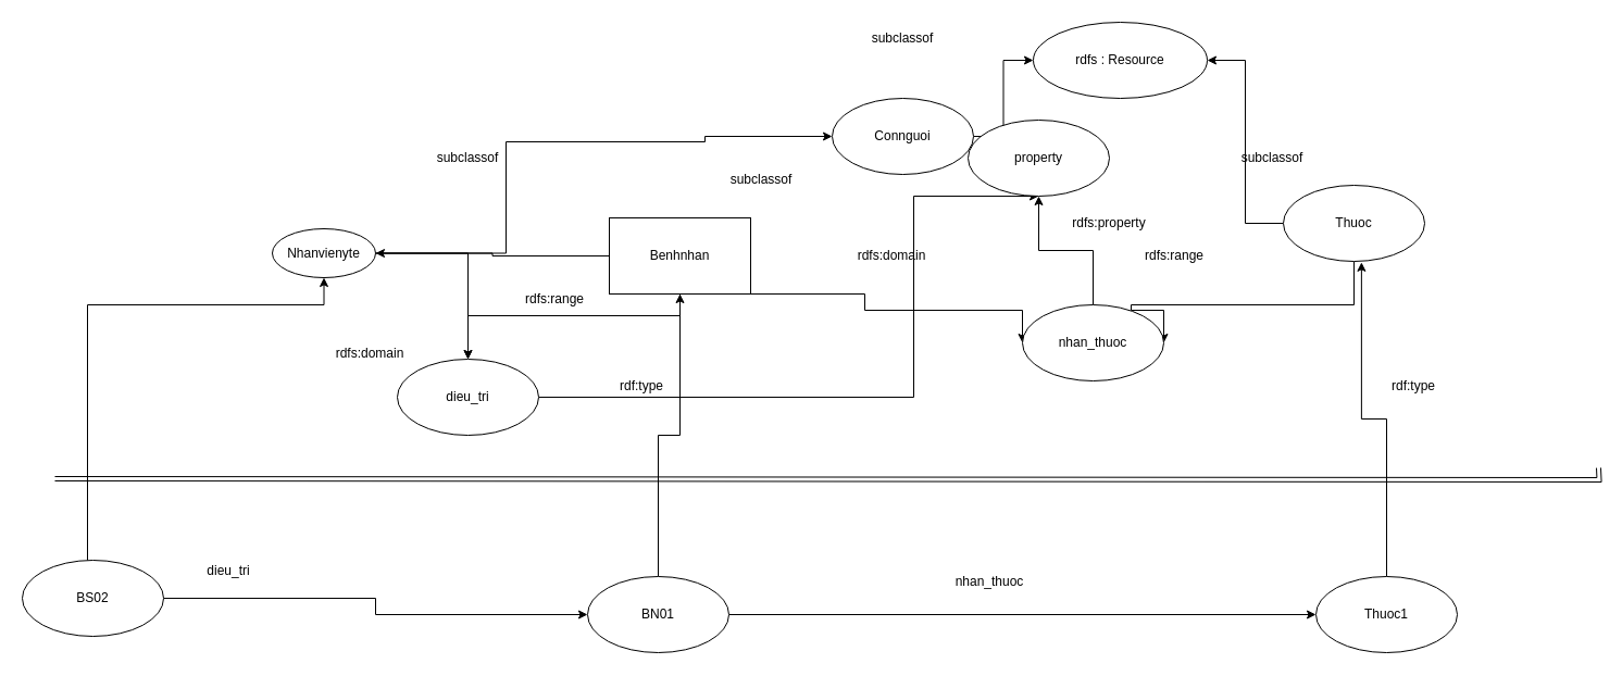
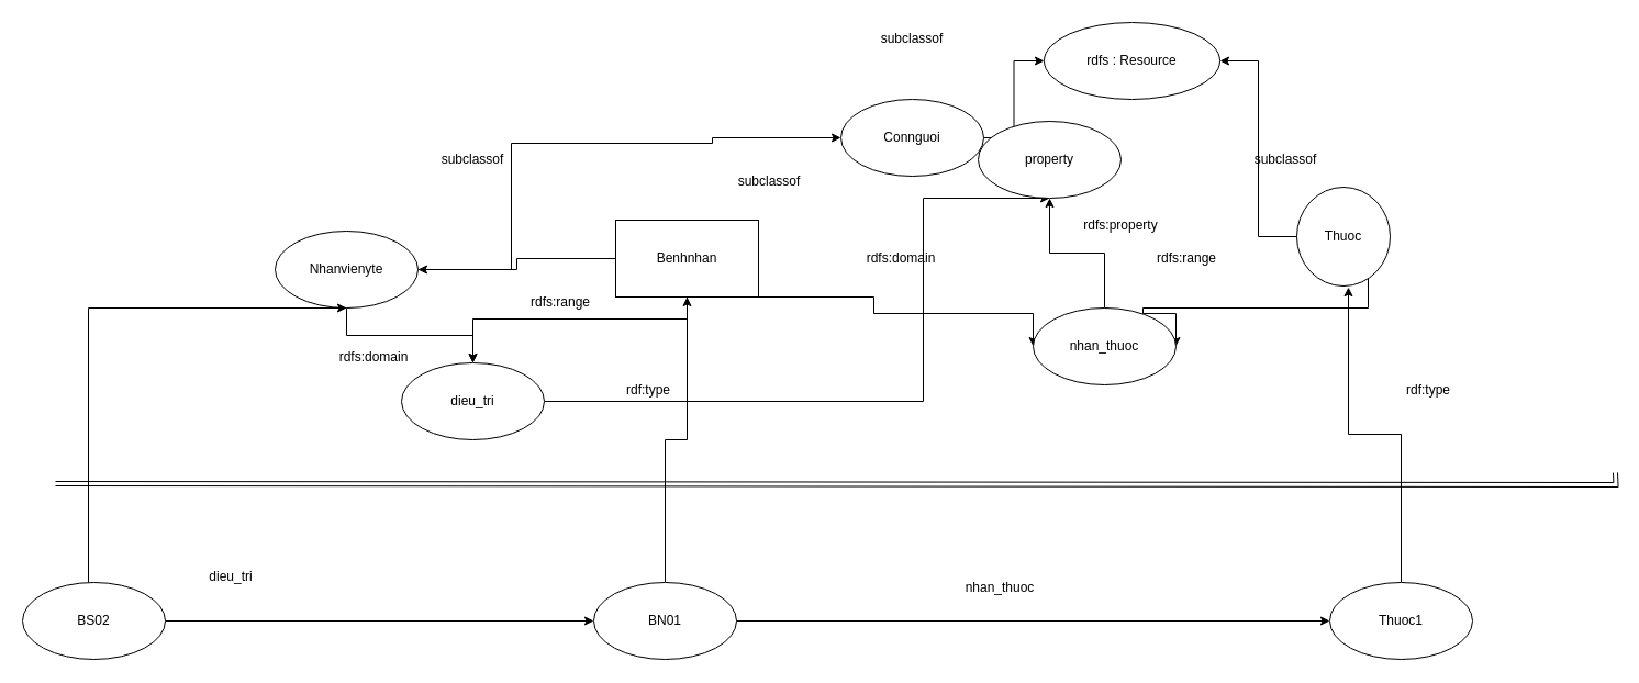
  <mxCell id="0" />
  <mxCell id="1" parent="0" />
  <mxCell id="2" value="rdfs : Resource" style="ellipse;whiteSpace=wrap;html=1;" parent="1" vertex="1"><mxGeometry x="950" y="20" width="160" height="70" as="geometry" /></mxCell>
  <mxCell id="3" style="edgeStyle=orthogonalEdgeStyle;rounded=0;orthogonalLoop=1;jettySize=auto;html=1;entryX=0;entryY=0.5;entryDx=0;entryDy=0;" edge="1" parent="1" source="5" target="7"><mxGeometry relative="1" as="geometry" /></mxCell>
  <mxCell id="4" style="edgeStyle=orthogonalEdgeStyle;rounded=0;orthogonalLoop=1;jettySize=auto;html=1;entryX=0.5;entryY=1;entryDx=0;entryDy=0;" edge="1" parent="1" source="5" target="13"><mxGeometry relative="1" as="geometry" /></mxCell>
  <mxCell id="5" value="BN01" style="ellipse;whiteSpace=wrap;html=1;" vertex="1" parent="1"><mxGeometry x="540" y="530" width="130" height="70" as="geometry" /></mxCell>
  <mxCell id="6" style="edgeStyle=orthogonalEdgeStyle;rounded=0;orthogonalLoop=1;jettySize=auto;html=1;entryX=0.553;entryY=1.012;entryDx=0;entryDy=0;entryPerimeter=0;" edge="1" parent="1" source="7" target="20"><mxGeometry relative="1" as="geometry" /></mxCell>
  <mxCell id="7" value="Thuoc1" style="ellipse;whiteSpace=wrap;html=1;" vertex="1" parent="1"><mxGeometry x="1210" y="530" width="130" height="70" as="geometry" /></mxCell>
  <mxCell id="8" value="nhan_thuoc" style="text;html=1;strokeColor=none;fillColor=none;align=center;verticalAlign=middle;whiteSpace=wrap;rounded=0;" vertex="1" parent="1"><mxGeometry x="880" y="520" width="60" height="30" as="geometry" /></mxCell>
  <mxCell id="9" value="" style="shape=link;html=1;rounded=0;edgeStyle=orthogonalEdgeStyle;" edge="1" parent="1"><mxGeometry width="100" relative="1" as="geometry"><mxPoint x="50" y="440" as="sourcePoint" /><mxPoint x="1470" y="430" as="targetPoint" /></mxGeometry></mxCell>
  <mxCell id="10" style="edgeStyle=orthogonalEdgeStyle;rounded=0;orthogonalLoop=1;jettySize=auto;html=1;" edge="1" parent="1" source="13" target="30"><mxGeometry relative="1" as="geometry" /></mxCell>
  <mxCell id="11" style="edgeStyle=orthogonalEdgeStyle;rounded=0;orthogonalLoop=1;jettySize=auto;html=1;entryX=0;entryY=0.5;entryDx=0;entryDy=0;" edge="1" parent="1" source="13" target="25"><mxGeometry relative="1" as="geometry"><Array as="points"><mxPoint x="795" y="270" /><mxPoint x="795" y="285" /></Array></mxGeometry></mxCell>
  <mxCell id="12" style="edgeStyle=orthogonalEdgeStyle;rounded=0;orthogonalLoop=1;jettySize=auto;html=1;entryX=0.5;entryY=0;entryDx=0;entryDy=0;" edge="1" parent="1" source="13" target="38"><mxGeometry relative="1" as="geometry"><Array as="points"><mxPoint x="625" y="290" /><mxPoint x="430" y="290" /></Array></mxGeometry></mxCell>
  <mxCell id="13" value="Benhnhan" style="whiteSpace=wrap;html=1;rounded=0;" vertex="1" parent="1"><mxGeometry x="560" y="200" width="130" height="70" as="geometry" /></mxCell>
  <mxCell id="14" style="edgeStyle=orthogonalEdgeStyle;rounded=0;orthogonalLoop=1;jettySize=auto;html=1;entryX=0;entryY=0.5;entryDx=0;entryDy=0;" edge="1" parent="1" source="15" target="2"><mxGeometry relative="1" as="geometry" /></mxCell>
  <mxCell id="15" value="Connguoi" style="ellipse;whiteSpace=wrap;html=1;" vertex="1" parent="1"><mxGeometry x="765" width="130" height="70" as="geometry" y="90" /></mxCell>
  <mxCell id="16" value="subclassof" style="text;html=1;strokeColor=none;fillColor=none;align=center;verticalAlign=middle;whiteSpace=wrap;rounded=0;" vertex="1" parent="1"><mxGeometry x="800" y="20" width="60" height="30" as="geometry" /></mxCell>
  <mxCell id="17" value="rdfs:property" style="text;html=1;strokeColor=none;fillColor=none;align=center;verticalAlign=middle;whiteSpace=wrap;rounded=0;" vertex="1" parent="1"><mxGeometry x="990" y="190" width="60" height="30" as="geometry" /></mxCell>
  <mxCell id="18" style="edgeStyle=orthogonalEdgeStyle;rounded=0;orthogonalLoop=1;jettySize=auto;html=1;entryX=1;entryY=0.5;entryDx=0;entryDy=0;" edge="1" parent="1" source="20" target="2"><mxGeometry relative="1" as="geometry" /></mxCell>
  <mxCell id="19" style="edgeStyle=orthogonalEdgeStyle;rounded=0;orthogonalLoop=1;jettySize=auto;html=1;entryX=1;entryY=0.5;entryDx=0;entryDy=0;" edge="1" parent="1" source="20" target="25"><mxGeometry relative="1" as="geometry"><mxPoint x="1040" y="290" as="targetPoint" /><Array as="points"><mxPoint x="1245" y="280" /><mxPoint x="1040" y="280" /><mxPoint x="1040" y="285" /></Array></mxGeometry></mxCell>
- <mxCell id="20" value="Thuoc" style="ellipse;whiteSpace=wrap;html=1;" vertex="1" parent="1"><mxGeometry x="1180" y="170" width="130" height="70" as="geometry" /></mxCell>
+ <mxCell id="20" value="Thuoc" style="ellipse;whiteSpace=wrap;html=1;" vertex="1" parent="1"><mxGeometry x="1180" y="170" width="85" height="90" as="geometry" /></mxCell>
  <mxCell id="21" value="subclassof" style="text;html=1;strokeColor=none;fillColor=none;align=center;verticalAlign=middle;whiteSpace=wrap;rounded=0;" vertex="1" parent="1"><mxGeometry x="1140" y="130" width="60" height="30" as="geometry" /></mxCell>
  <mxCell id="22" value="rdf:type" style="text;html=1;strokeColor=none;fillColor=none;align=center;verticalAlign=middle;whiteSpace=wrap;rounded=0;" vertex="1" parent="1"><mxGeometry x="560" y="340" width="60" height="30" as="geometry" /></mxCell>
  <mxCell id="23" value="rdf:type" style="text;html=1;strokeColor=none;fillColor=none;align=center;verticalAlign=middle;whiteSpace=wrap;rounded=0;" vertex="1" parent="1"><mxGeometry x="1270" y="340" width="60" height="30" as="geometry" /></mxCell>
  <mxCell id="24" style="edgeStyle=orthogonalEdgeStyle;rounded=0;orthogonalLoop=1;jettySize=auto;html=1;entryX=0.5;entryY=1;entryDx=0;entryDy=0;" edge="1" parent="1" source="25" target="41"><mxGeometry relative="1" as="geometry" /></mxCell>
  <mxCell id="25" value="nhan_thuoc" style="ellipse;whiteSpace=wrap;html=1;" vertex="1" parent="1"><mxGeometry x="940" y="280" width="130" height="70" as="geometry" /></mxCell>
  <mxCell id="26" value="rdfs:domain" style="text;html=1;strokeColor=none;fillColor=none;align=center;verticalAlign=middle;whiteSpace=wrap;rounded=0;" vertex="1" parent="1"><mxGeometry x="790" y="220" width="60" height="30" as="geometry" /></mxCell>
  <mxCell id="27" value="rdfs:range" style="text;html=1;strokeColor=none;fillColor=none;align=center;verticalAlign=middle;whiteSpace=wrap;rounded=0;" vertex="1" parent="1"><mxGeometry x="1050" y="220" width="60" height="30" as="geometry" /></mxCell>
  <mxCell id="28" style="edgeStyle=orthogonalEdgeStyle;rounded=0;orthogonalLoop=1;jettySize=auto;html=1;entryX=0;entryY=0.5;entryDx=0;entryDy=0;" edge="1" parent="1" source="30" target="15"><mxGeometry relative="1" as="geometry"><Array as="points"><mxPoint x="465" y="130" /><mxPoint x="648" y="130" /><mxPoint x="648" y="125" /></Array></mxGeometry></mxCell>
  <mxCell id="29" style="edgeStyle=orthogonalEdgeStyle;rounded=0;orthogonalLoop=1;jettySize=auto;html=1;entryX=0.5;entryY=0;entryDx=0;entryDy=0;" edge="1" parent="1" source="30" target="38"><mxGeometry relative="1" as="geometry" /></mxCell>
- <mxCell id="30" value="Nhanvienyte" style="ellipse;whiteSpace=wrap;html=1;" vertex="1" parent="1"><mxGeometry x="250" y="210" width="95" height="45" as="geometry" /></mxCell>
+ <mxCell id="30" value="Nhanvienyte" style="ellipse;whiteSpace=wrap;html=1;" vertex="1" parent="1"><mxGeometry x="250" y="210" width="130" height="70" as="geometry" /></mxCell>
  <mxCell id="31" value="subclassof" style="text;html=1;strokeColor=none;fillColor=none;align=center;verticalAlign=middle;whiteSpace=wrap;rounded=0;" vertex="1" parent="1"><mxGeometry x="670" y="150" width="60" height="30" as="geometry" /></mxCell>
  <mxCell id="32" value="subclassof" style="text;html=1;strokeColor=none;fillColor=none;align=center;verticalAlign=middle;whiteSpace=wrap;rounded=0;" vertex="1" parent="1"><mxGeometry x="400" y="130" width="60" height="30" as="geometry" /></mxCell>
  <mxCell id="33" style="edgeStyle=orthogonalEdgeStyle;rounded=0;orthogonalLoop=1;jettySize=auto;html=1;entryX=0;entryY=0.5;entryDx=0;entryDy=0;" edge="1" parent="1" source="35" target="5"><mxGeometry relative="1" as="geometry"><mxPoint x="330" y="565" as="targetPoint" /></mxGeometry></mxCell>
  <mxCell id="34" style="edgeStyle=orthogonalEdgeStyle;rounded=0;orthogonalLoop=1;jettySize=auto;html=1;entryX=0.5;entryY=1;entryDx=0;entryDy=0;" edge="1" parent="1" source="35" target="30"><mxGeometry relative="1" as="geometry"><Array as="points"><mxPoint x="80" y="280" /></Array></mxGeometry></mxCell>
- <mxCell id="35" value="BS02" style="ellipse;whiteSpace=wrap;html=1;" vertex="1" parent="1"><mxGeometry x="20" y="515" width="130" height="70" as="geometry" /></mxCell>
+ <mxCell id="35" value="BS02" style="ellipse;whiteSpace=wrap;html=1;" vertex="1" parent="1"><mxGeometry x="20" y="530" width="130" height="70" as="geometry" /></mxCell>
  <mxCell id="36" value="dieu_tri" style="text;html=1;strokeColor=none;fillColor=none;align=center;verticalAlign=middle;whiteSpace=wrap;rounded=0;" vertex="1" parent="1"><mxGeometry x="180" y="510" width="60" height="30" as="geometry" /></mxCell>
  <mxCell id="37" style="edgeStyle=orthogonalEdgeStyle;rounded=0;orthogonalLoop=1;jettySize=auto;html=1;entryX=0.5;entryY=1;entryDx=0;entryDy=0;" edge="1" parent="1" source="38" target="41"><mxGeometry relative="1" as="geometry"><mxPoint x="1010" y="100" as="targetPoint" /><Array as="points"><mxPoint x="840" y="365" /><mxPoint x="840" y="180" /></Array></mxGeometry></mxCell>
  <mxCell id="38" value="dieu_tri" style="ellipse;whiteSpace=wrap;html=1;" vertex="1" parent="1"><mxGeometry x="365" y="330" width="130" height="70" as="geometry" /></mxCell>
  <mxCell id="39" value="rdfs:domain" style="text;html=1;strokeColor=none;fillColor=none;align=center;verticalAlign=middle;whiteSpace=wrap;rounded=0;" vertex="1" parent="1"><mxGeometry x="310" y="310" width="60" height="30" as="geometry" /></mxCell>
  <mxCell id="40" value="rdfs:range" style="text;html=1;strokeColor=none;fillColor=none;align=center;verticalAlign=middle;whiteSpace=wrap;rounded=0;" vertex="1" parent="1"><mxGeometry x="480" y="260" width="60" height="30" as="geometry" /></mxCell>
  <mxCell id="41" value="property" style="ellipse;whiteSpace=wrap;html=1;" vertex="1" parent="1"><mxGeometry x="890" y="110" width="130" height="70" as="geometry" /></mxCell>
